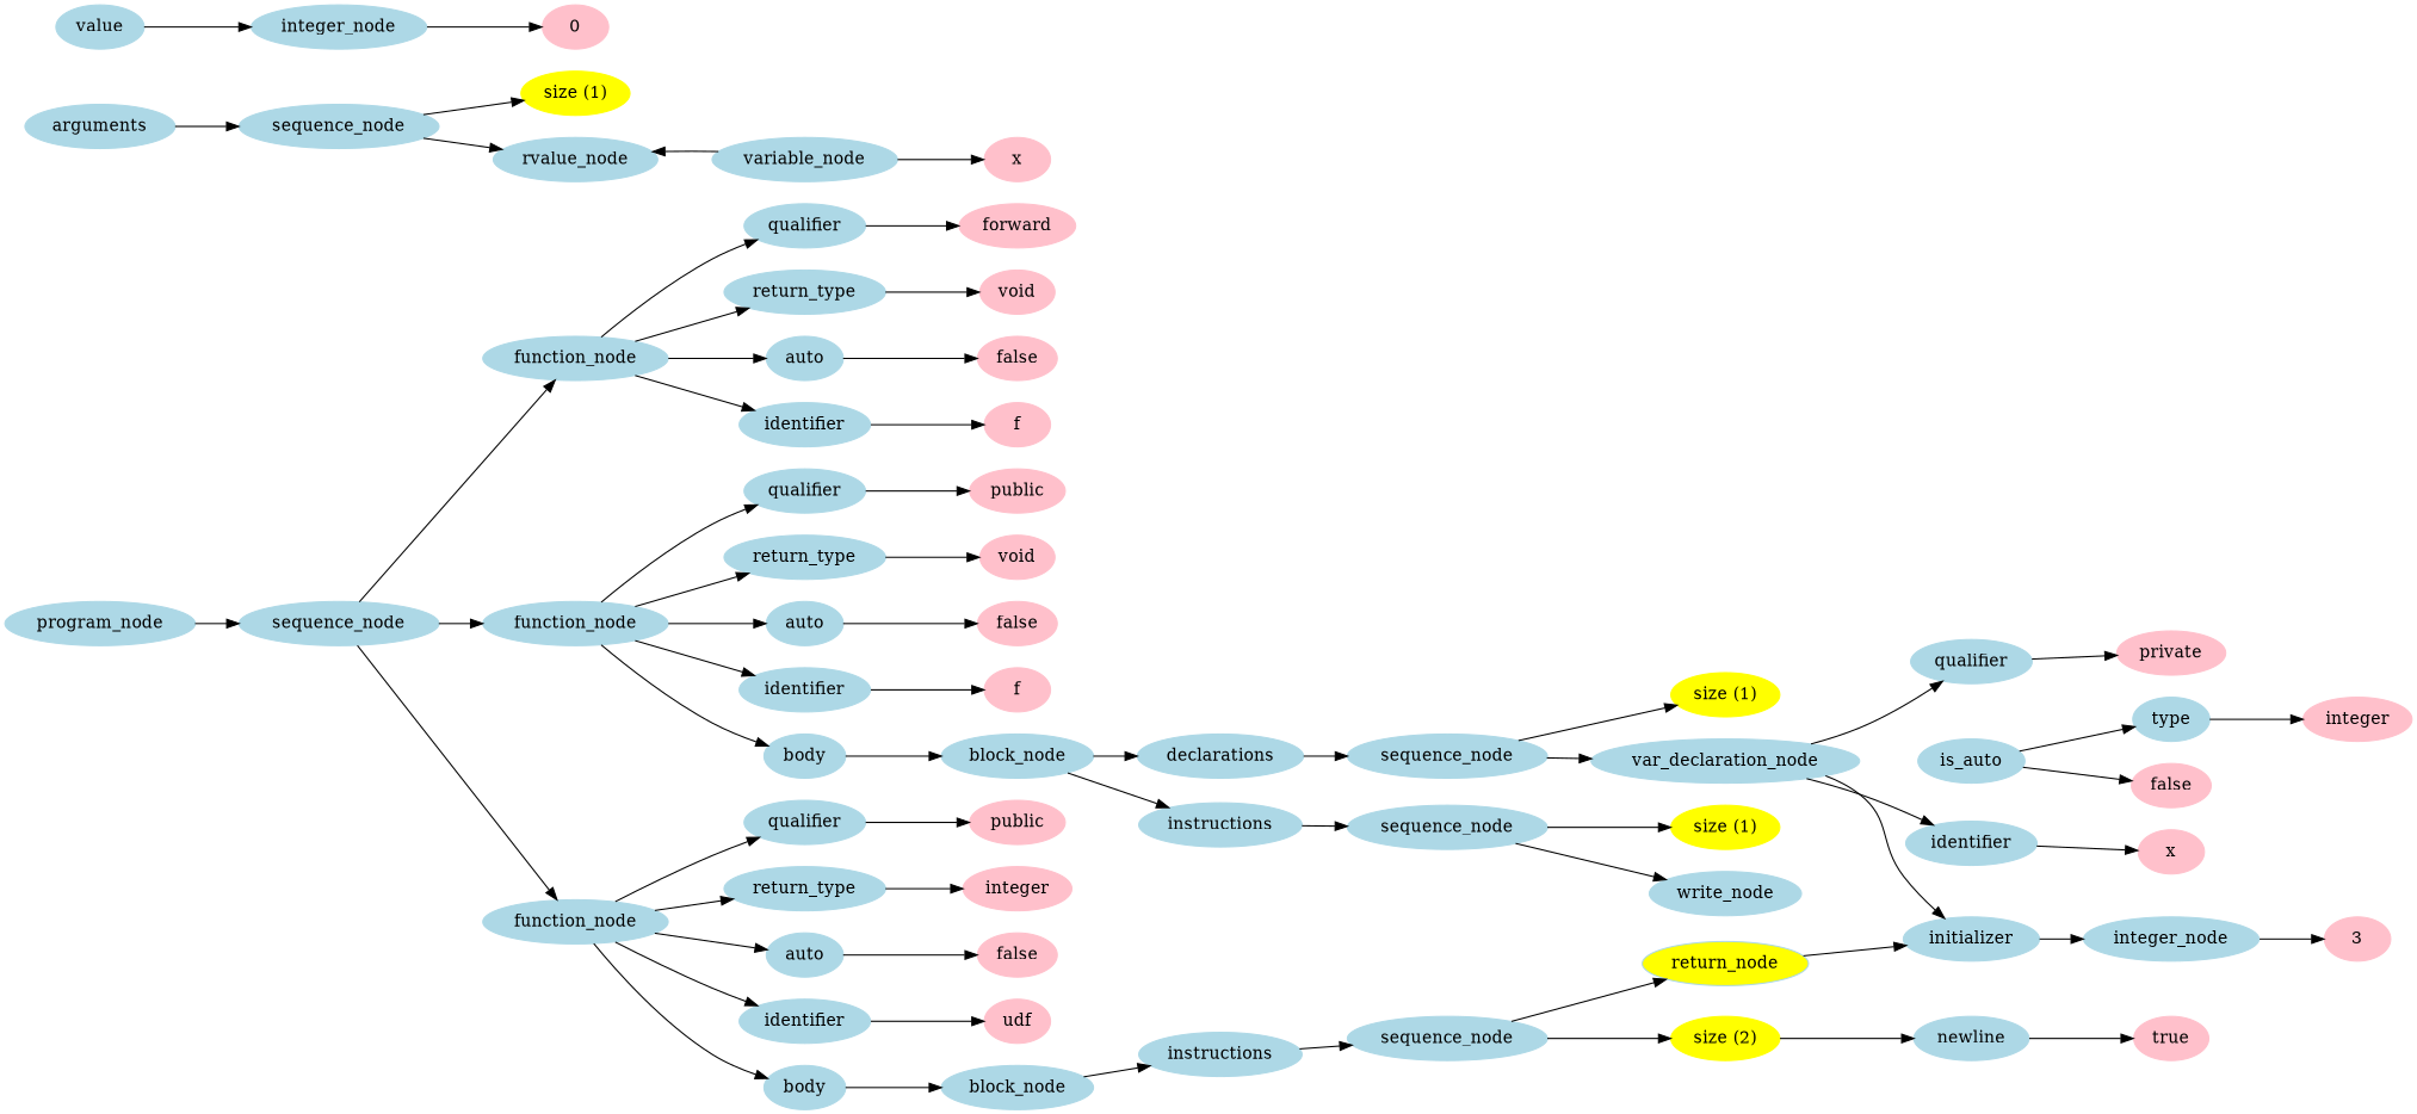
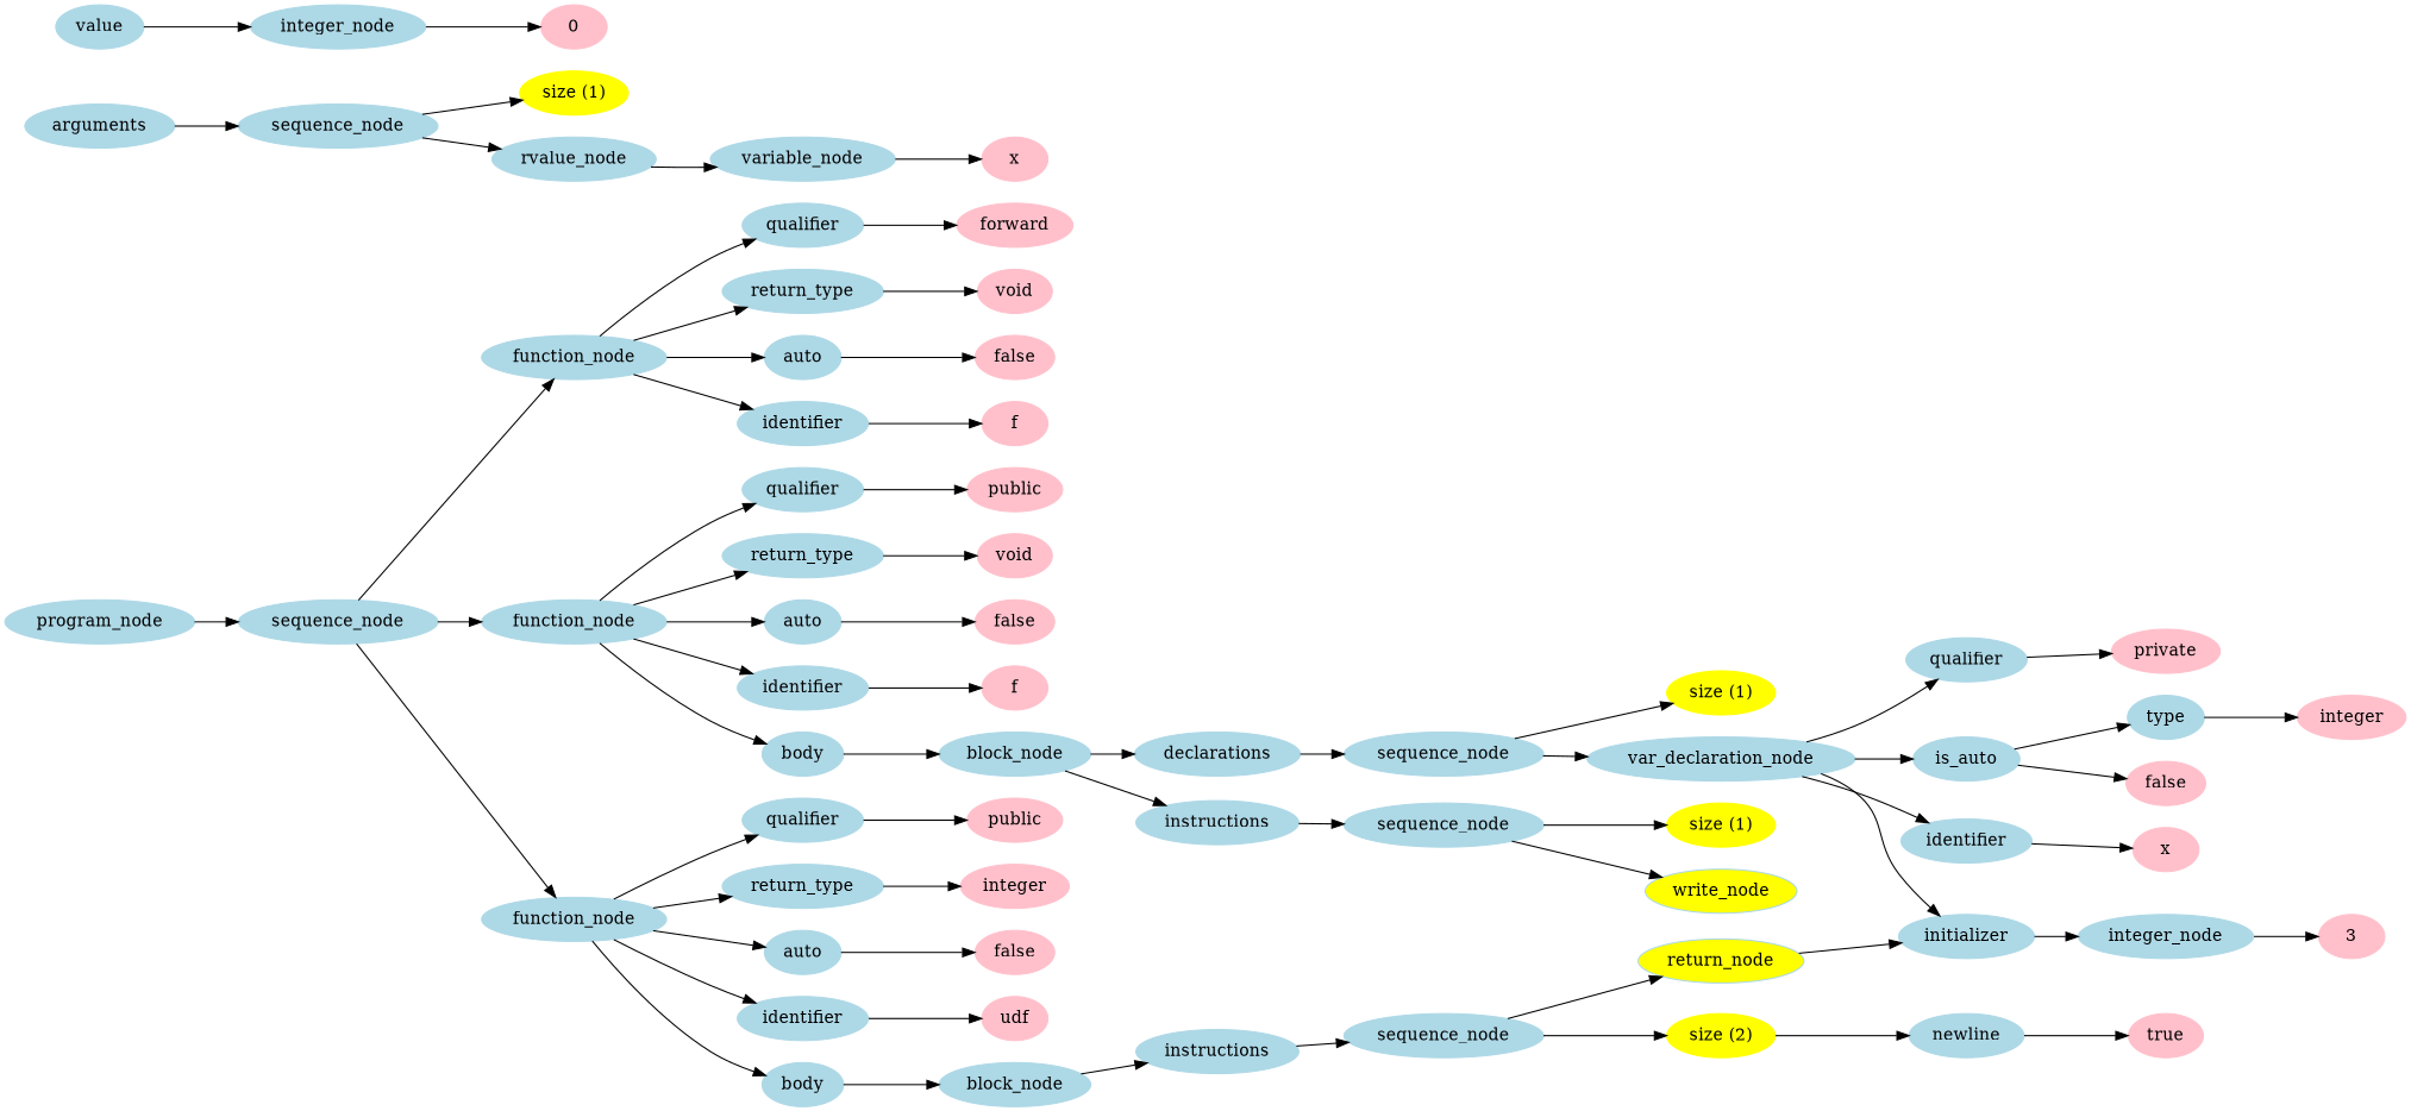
  digraph {
    rankdir=LR
    node [color=lightblue font=6 style=filled]
    n1 [label=program_node]
    n2 [label=sequence_node]
    n3 [label=function_node]
    n4 [label=function_node]
    n5 [label=function_node]
    n6 [label=qualifier]
    n7 [label=return_type]
    n8 [label=auto]
    n9 [label=identifier]
    n10 [label=qualifier]
    n11 [label=return_type]
    n12 [label=auto]
    n13 [label=identifier]
    n14 [label=body]
    n15 [label=qualifier]
    n16 [label=return_type]
    n17 [label=auto]
    n18 [label=identifier]
    n19 [label=body]
    n20 [color=pink label=forward]
    n21 [color=pink label=void]
    n22 [color=pink label=false]
    n23 [color=pink label=f]
    n24 [color=pink label=public]
    n25 [color=pink label=void]
    n26 [color=pink label=false]
    n27 [color=pink label=f]
    n28 [label=block_node]
    n29 [label=declarations]
    n30 [label=instructions]
    n31 [label=sequence_node]
    n32 [label=sequence_node]
    n33 [color=yellow label="size (1)"]
    n34 [label=var_declaration_node]
    n35 [label=qualifier]
    n36 [label=is_auto]
    n37 [label=identifier]
    n38 [label=initializer]
    n39 [color=pink label=private]
    n40 [label=type]
    n41 [color=pink label=false]
    n42 [color=pink label=integer]
    n43 [color=pink label=x]
    n44 [label=integer_node]
    n45 [color=pink label=3]
    n46 [color=yellow label="size (1)"]
-   n47 [label=write_node]
+   n47 [label=write_node fillcolor=yellow]
    n48 [label=newline]
    n49 [color=pink label=true]
    n50 [label=arguments]
    n51 [label=sequence_node]
    n52 [color=yellow label="size (1)"]
    n53 [label=rvalue_node]
    n54 [label=variable_node]
    n55 [color=pink label=x]
    n56 [color=pink label=public]
    n57 [color=pink label=integer]
    n58 [color=pink label=false]
    n59 [color=pink label=udf]
    n60 [label=block_node]
    n61 [label=instructions]
    n62 [label=sequence_node]
    n63 [color=yellow label="size (2)"]
    n64 [fillcolor=yellow label=return_node]
    n65 [label=value]
    n66 [label=integer_node]
    n67 [color=pink label=0]
    n1 -> n2
    n2 -> n3
    n2 -> n4
    n2 -> n5
    n3 -> n6
    n3 -> n7
    n3 -> n8
    n3 -> n9
    n4 -> n10
    n4 -> n11
    n4 -> n12
    n4 -> n13
    n4 -> n14
    n5 -> n15
    n5 -> n16
    n5 -> n17
    n5 -> n18
    n5 -> n19
    n6 -> n20
    n7 -> n21
    n8 -> n22
    n9 -> n23
    n10 -> n24
    n11 -> n25
    n12 -> n26
    n13 -> n27
    n14 -> n28
    n15 -> n56
    n16 -> n57
    n17 -> n58
    n18 -> n59
    n19 -> n60
    n28 -> n29
    n28 -> n30
    n29 -> n31
    n30 -> n32
    n31 -> n33
    n31 -> n34
    n32 -> n46
    n32 -> n47
    n34 -> n35
+   n34 -> n36
    n34 -> n37
    n34 -> n38
    n35 -> n39
    n36 -> n40
    n36 -> n41
    n37 -> n43
    n38 -> n44
    n40 -> n42
    n44 -> n45
    n48 -> n49
    n50 -> n51
    n51 -> n52
    n51 -> n53
-   n54 -> n53
+   n53 -> n54
    n54 -> n55
    n60 -> n61
    n61 -> n62
    n62 -> n63
    n62 -> n64
    n63 -> n48
    n64 -> n38
    n65 -> n66
    n66 -> n67
  }
